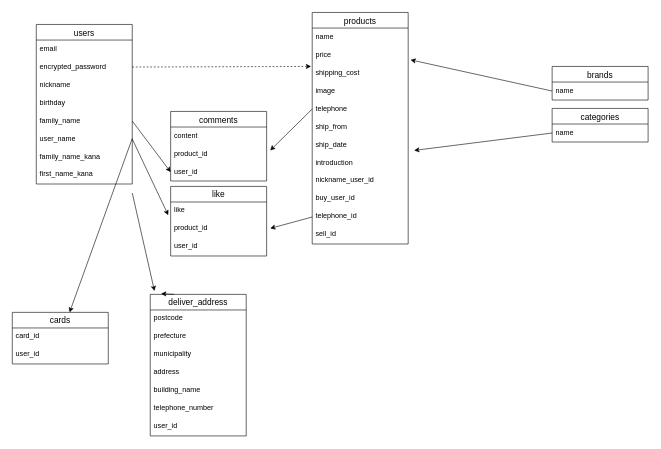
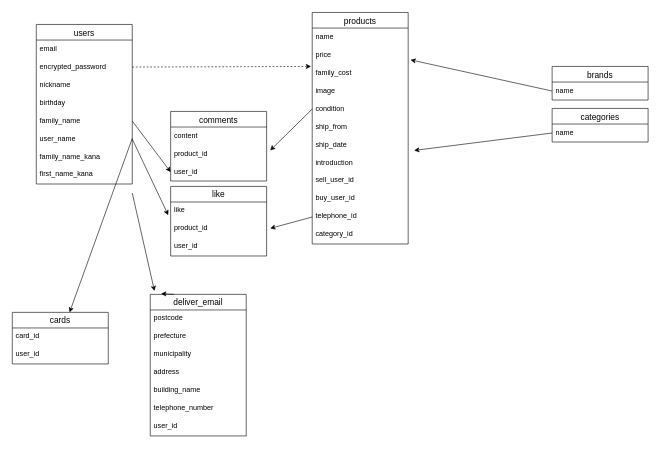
  <mxCell id="0" />
  <mxCell id="1" parent="0" />
  <mxCell id="2" value="" style="shape=table;startSize=0;container=1;collapsible=1;childLayout=tableLayout;fixedRows=1;rowLines=0;fontStyle=0;align=center;resizeLast=1;strokeColor=none;fillColor=none;collapsible=0;" parent="1" vertex="1"><mxGeometry x="140" y="166" width="180" height="30" as="geometry" /></mxCell>
  <mxCell id="3" value="" style="shape=tableRow;horizontal=0;startSize=0;swimlaneHead=0;swimlaneBody=0;fillColor=none;collapsible=0;dropTarget=0;points=[[0,0.5],[1,0.5]];portConstraint=eastwest;top=0;left=0;right=0;bottom=0;" parent="2" vertex="1"><mxGeometry width="180" height="30" as="geometry" /></mxCell>
  <mxCell id="4" value="" style="shape=partialRectangle;connectable=0;fillColor=none;top=0;left=0;bottom=0;right=0;editable=1;overflow=hidden;" parent="3" vertex="1"><mxGeometry width="30" height="30" as="geometry"><mxRectangle width="30" height="30" as="alternateBounds" /></mxGeometry></mxCell>
  <mxCell id="5" value="" style="shape=partialRectangle;connectable=0;fillColor=none;top=0;left=0;bottom=0;right=0;align=left;spacingLeft=6;overflow=hidden;" parent="3" vertex="1"><mxGeometry x="30" width="150" height="30" as="geometry"><mxRectangle width="150" height="30" as="alternateBounds" /></mxGeometry></mxCell>
  <mxCell id="6" value="users" style="swimlane;fontStyle=0;childLayout=stackLayout;horizontal=1;startSize=26;horizontalStack=0;resizeParent=1;resizeParentMax=0;resizeLast=0;collapsible=1;marginBottom=0;align=center;fontSize=14;" parent="1" vertex="1"><mxGeometry x="60" y="40" width="160" height="266" as="geometry" /></mxCell>
  <mxCell id="7" value="email" style="text;strokeColor=none;fillColor=none;spacingLeft=4;spacingRight=4;overflow=hidden;rotatable=0;points=[[0,0.5],[1,0.5]];portConstraint=eastwest;fontSize=12;" parent="6" vertex="1"><mxGeometry y="26" width="160" height="30" as="geometry" /></mxCell>
  <mxCell id="8" value="encrypted_password" style="text;strokeColor=none;fillColor=none;spacingLeft=4;spacingRight=4;overflow=hidden;rotatable=0;points=[[0,0.5],[1,0.5]];portConstraint=eastwest;fontSize=12;" parent="6" vertex="1"><mxGeometry y="56" width="160" height="30" as="geometry" /></mxCell>
  <mxCell id="9" value="nickname" style="text;strokeColor=none;fillColor=none;spacingLeft=4;spacingRight=4;overflow=hidden;rotatable=0;points=[[0,0.5],[1,0.5]];portConstraint=eastwest;fontSize=12;" parent="6" vertex="1"><mxGeometry y="86" width="160" height="30" as="geometry" /></mxCell>
  <mxCell id="10" value="birthday" style="text;strokeColor=none;fillColor=none;spacingLeft=4;spacingRight=4;overflow=hidden;rotatable=0;points=[[0,0.5],[1,0.5]];portConstraint=eastwest;fontSize=12;" parent="6" vertex="1"><mxGeometry y="116" width="160" height="30" as="geometry" /></mxCell>
  <mxCell id="11" value="family_name" style="text;strokeColor=none;fillColor=none;spacingLeft=4;spacingRight=4;overflow=hidden;rotatable=0;points=[[0,0.5],[1,0.5]];portConstraint=eastwest;fontSize=12;" parent="6" vertex="1"><mxGeometry y="146" width="160" height="30" as="geometry" /></mxCell>
  <mxCell id="12" value="user_name" style="text;strokeColor=none;fillColor=none;spacingLeft=4;spacingRight=4;overflow=hidden;rotatable=0;points=[[0,0.5],[1,0.5]];portConstraint=eastwest;fontSize=12;" parent="6" vertex="1"><mxGeometry y="176" width="160" height="30" as="geometry" /></mxCell>
  <mxCell id="13" value="family_name_kana" style="text;strokeColor=none;fillColor=none;spacingLeft=4;spacingRight=4;overflow=hidden;rotatable=0;points=[[0,0.5],[1,0.5]];portConstraint=eastwest;fontSize=12;" parent="6" vertex="1"><mxGeometry y="206" width="160" height="30" as="geometry" /></mxCell>
  <mxCell id="14" value="first_name_kana" style="text;strokeColor=none;fillColor=none;spacingLeft=4;spacingRight=4;overflow=hidden;rotatable=0;points=[[0,0.5],[1,0.5]];portConstraint=eastwest;fontSize=12;" parent="6" vertex="1"><mxGeometry y="236" width="160" height="30" as="geometry" /></mxCell>
  <mxCell id="15" value="products" style="swimlane;fontStyle=0;childLayout=stackLayout;horizontal=1;startSize=26;horizontalStack=0;resizeParent=1;resizeParentMax=0;resizeLast=0;collapsible=1;marginBottom=0;align=center;fontSize=14;" parent="1" vertex="1"><mxGeometry x="520" y="20" width="160" height="386" as="geometry" /></mxCell>
  <mxCell id="16" value="name" style="text;strokeColor=none;fillColor=none;spacingLeft=4;spacingRight=4;overflow=hidden;rotatable=0;points=[[0,0.5],[1,0.5]];portConstraint=eastwest;fontSize=12;" parent="15" vertex="1"><mxGeometry y="26" width="160" height="30" as="geometry" /></mxCell>
  <mxCell id="17" value="price" style="text;strokeColor=none;fillColor=none;spacingLeft=4;spacingRight=4;overflow=hidden;rotatable=0;points=[[0,0.5],[1,0.5]];portConstraint=eastwest;fontSize=12;" parent="15" vertex="1"><mxGeometry y="56" width="160" height="30" as="geometry" /></mxCell>
- <mxCell id="18" value="shipping_cost" style="text;strokeColor=none;fillColor=none;spacingLeft=4;spacingRight=4;overflow=hidden;rotatable=0;points=[[0,0.5],[1,0.5]];portConstraint=eastwest;fontSize=12;" parent="15" vertex="1"><mxGeometry y="86" width="160" height="30" as="geometry" /></mxCell>
+ <mxCell id="18" value="family_cost" style="text;strokeColor=none;fillColor=none;spacingLeft=4;spacingRight=4;overflow=hidden;rotatable=0;points=[[0,0.5],[1,0.5]];portConstraint=eastwest;fontSize=12;" parent="15" vertex="1"><mxGeometry y="86" width="160" height="30" as="geometry" /></mxCell>
  <mxCell id="19" value="image" style="text;strokeColor=none;fillColor=none;spacingLeft=4;spacingRight=4;overflow=hidden;rotatable=0;points=[[0,0.5],[1,0.5]];portConstraint=eastwest;fontSize=12;" parent="15" vertex="1"><mxGeometry y="116" width="160" height="30" as="geometry" /></mxCell>
- <mxCell id="20" value="telephone" style="text;strokeColor=none;fillColor=none;spacingLeft=4;spacingRight=4;overflow=hidden;rotatable=0;points=[[0,0.5],[1,0.5]];portConstraint=eastwest;fontSize=12;" parent="15" vertex="1"><mxGeometry y="146" width="160" height="30" as="geometry" /></mxCell>
+ <mxCell id="20" value="condition" style="text;strokeColor=none;fillColor=none;spacingLeft=4;spacingRight=4;overflow=hidden;rotatable=0;points=[[0,0.5],[1,0.5]];portConstraint=eastwest;fontSize=12;" parent="15" vertex="1"><mxGeometry y="146" width="160" height="30" as="geometry" /></mxCell>
  <mxCell id="21" value="ship_from" style="text;strokeColor=none;fillColor=none;spacingLeft=4;spacingRight=4;overflow=hidden;rotatable=0;points=[[0,0.5],[1,0.5]];portConstraint=eastwest;fontSize=12;" parent="15" vertex="1"><mxGeometry y="176" width="160" height="30" as="geometry" /></mxCell>
  <mxCell id="22" value="ship_date" style="text;strokeColor=none;fillColor=none;spacingLeft=4;spacingRight=4;overflow=hidden;rotatable=0;points=[[0,0.5],[1,0.5]];portConstraint=eastwest;fontSize=12;" parent="15" vertex="1"><mxGeometry y="206" width="160" height="30" as="geometry" /></mxCell>
  <mxCell id="23" value="introduction" style="text;strokeColor=none;fillColor=none;spacingLeft=4;spacingRight=4;overflow=hidden;rotatable=0;points=[[0,0.5],[1,0.5]];portConstraint=eastwest;fontSize=12;" parent="15" vertex="1"><mxGeometry y="236" width="160" height="30" as="geometry" /></mxCell>
- <mxCell id="24" value="nickname_user_id" style="text;strokeColor=none;fillColor=none;spacingLeft=4;spacingRight=4;overflow=hidden;rotatable=0;points=[[0,0.5],[1,0.5]];portConstraint=eastwest;fontSize=12;" parent="15" vertex="1"><mxGeometry y="266" width="160" height="30" as="geometry" /></mxCell>
+ <mxCell id="24" value="sell_user_id" style="text;strokeColor=none;fillColor=none;spacingLeft=4;spacingRight=4;overflow=hidden;rotatable=0;points=[[0,0.5],[1,0.5]];portConstraint=eastwest;fontSize=12;" parent="15" vertex="1"><mxGeometry y="266" width="160" height="30" as="geometry" /></mxCell>
  <mxCell id="25" value="buy_user_id" style="text;strokeColor=none;fillColor=none;spacingLeft=4;spacingRight=4;overflow=hidden;rotatable=0;points=[[0,0.5],[1,0.5]];portConstraint=eastwest;fontSize=12;" vertex="1" parent="15"><mxGeometry y="296" width="160" height="30" as="geometry" /></mxCell>
  <mxCell id="26" value="telephone_id" style="text;strokeColor=none;fillColor=none;spacingLeft=4;spacingRight=4;overflow=hidden;rotatable=0;points=[[0,0.5],[1,0.5]];portConstraint=eastwest;fontSize=12;" parent="15" vertex="1"><mxGeometry y="326" width="160" height="30" as="geometry" /></mxCell>
- <mxCell id="27" value="sell_id" style="text;strokeColor=none;fillColor=none;spacingLeft=4;spacingRight=4;overflow=hidden;rotatable=0;points=[[0,0.5],[1,0.5]];portConstraint=eastwest;fontSize=12;" parent="15" vertex="1"><mxGeometry y="356" width="160" height="30" as="geometry" /></mxCell>
+ <mxCell id="27" value="category_id" style="text;strokeColor=none;fillColor=none;spacingLeft=4;spacingRight=4;overflow=hidden;rotatable=0;points=[[0,0.5],[1,0.5]];portConstraint=eastwest;fontSize=12;" parent="15" vertex="1"><mxGeometry y="356" width="160" height="30" as="geometry" /></mxCell>
  <mxCell id="28" value="comments" style="swimlane;fontStyle=0;childLayout=stackLayout;horizontal=1;startSize=26;horizontalStack=0;resizeParent=1;resizeParentMax=0;resizeLast=0;collapsible=1;marginBottom=0;align=center;fontSize=14;" parent="1" vertex="1"><mxGeometry x="284" y="185" width="160" height="116" as="geometry" /></mxCell>
  <mxCell id="29" value="content" style="text;strokeColor=none;fillColor=none;spacingLeft=4;spacingRight=4;overflow=hidden;rotatable=0;points=[[0,0.5],[1,0.5]];portConstraint=eastwest;fontSize=12;" parent="28" vertex="1"><mxGeometry y="26" width="160" height="30" as="geometry" /></mxCell>
  <mxCell id="30" value="product_id" style="text;strokeColor=none;fillColor=none;spacingLeft=4;spacingRight=4;overflow=hidden;rotatable=0;points=[[0,0.5],[1,0.5]];portConstraint=eastwest;fontSize=12;" parent="28" vertex="1"><mxGeometry y="56" width="160" height="30" as="geometry" /></mxCell>
  <mxCell id="31" value="user_id" style="text;strokeColor=none;fillColor=none;spacingLeft=4;spacingRight=4;overflow=hidden;rotatable=0;points=[[0,0.5],[1,0.5]];portConstraint=eastwest;fontSize=12;" parent="28" vertex="1"><mxGeometry y="86" width="160" height="30" as="geometry" /></mxCell>
  <mxCell id="32" value="brands" style="swimlane;fontStyle=0;childLayout=stackLayout;horizontal=1;startSize=26;horizontalStack=0;resizeParent=1;resizeParentMax=0;resizeLast=0;collapsible=1;marginBottom=0;align=center;fontSize=14;" parent="1" vertex="1"><mxGeometry x="920" y="110" width="160" height="56" as="geometry" /></mxCell>
  <mxCell id="33" value="name" style="text;strokeColor=none;fillColor=none;spacingLeft=4;spacingRight=4;overflow=hidden;rotatable=0;points=[[0,0.5],[1,0.5]];portConstraint=eastwest;fontSize=12;" parent="32" vertex="1"><mxGeometry y="26" width="160" height="30" as="geometry" /></mxCell>
  <mxCell id="34" value="like" style="swimlane;fontStyle=0;childLayout=stackLayout;horizontal=1;startSize=26;horizontalStack=0;resizeParent=1;resizeParentMax=0;resizeLast=0;collapsible=1;marginBottom=0;align=center;fontSize=14;" parent="1" vertex="1"><mxGeometry x="284" y="310" width="160" height="116" as="geometry" /></mxCell>
  <mxCell id="35" value="like" style="text;strokeColor=none;fillColor=none;spacingLeft=4;spacingRight=4;overflow=hidden;rotatable=0;points=[[0,0.5],[1,0.5]];portConstraint=eastwest;fontSize=12;" parent="34" vertex="1"><mxGeometry y="26" width="160" height="30" as="geometry" /></mxCell>
  <mxCell id="36" value="product_id" style="text;strokeColor=none;fillColor=none;spacingLeft=4;spacingRight=4;overflow=hidden;rotatable=0;points=[[0,0.5],[1,0.5]];portConstraint=eastwest;fontSize=12;" parent="34" vertex="1"><mxGeometry y="56" width="160" height="30" as="geometry" /></mxCell>
  <mxCell id="37" value="user_id" style="text;strokeColor=none;fillColor=none;spacingLeft=4;spacingRight=4;overflow=hidden;rotatable=0;points=[[0,0.5],[1,0.5]];portConstraint=eastwest;fontSize=12;" parent="34" vertex="1"><mxGeometry y="86" width="160" height="30" as="geometry" /></mxCell>
  <mxCell id="38" value="categories" style="swimlane;fontStyle=0;childLayout=stackLayout;horizontal=1;startSize=26;horizontalStack=0;resizeParent=1;resizeParentMax=0;resizeLast=0;collapsible=1;marginBottom=0;align=center;fontSize=14;" parent="1" vertex="1"><mxGeometry x="920" y="180" width="160" height="56" as="geometry" /></mxCell>
  <mxCell id="39" value="name" style="text;strokeColor=none;fillColor=none;spacingLeft=4;spacingRight=4;overflow=hidden;rotatable=0;points=[[0,0.5],[1,0.5]];portConstraint=eastwest;fontSize=12;" parent="38" vertex="1"><mxGeometry y="26" width="160" height="30" as="geometry" /></mxCell>
- <mxCell id="40" value="deliver_address" style="swimlane;fontStyle=0;childLayout=stackLayout;horizontal=1;startSize=26;horizontalStack=0;resizeParent=1;resizeParentMax=0;resizeLast=0;collapsible=1;marginBottom=0;align=center;fontSize=14;" parent="1" vertex="1"><mxGeometry x="250" y="490" width="160" height="236" as="geometry" /></mxCell>
+ <mxCell id="40" value="deliver_email" style="swimlane;fontStyle=0;childLayout=stackLayout;horizontal=1;startSize=26;horizontalStack=0;resizeParent=1;resizeParentMax=0;resizeLast=0;collapsible=1;marginBottom=0;align=center;fontSize=14;" parent="1" vertex="1"><mxGeometry x="250" y="490" width="160" height="236" as="geometry" /></mxCell>
  <mxCell id="41" value="postcode" style="text;strokeColor=none;fillColor=none;spacingLeft=4;spacingRight=4;overflow=hidden;rotatable=0;points=[[0,0.5],[1,0.5]];portConstraint=eastwest;fontSize=12;" parent="40" vertex="1"><mxGeometry y="26" width="160" height="30" as="geometry" /></mxCell>
  <mxCell id="42" value="prefecture" style="text;strokeColor=none;fillColor=none;spacingLeft=4;spacingRight=4;overflow=hidden;rotatable=0;points=[[0,0.5],[1,0.5]];portConstraint=eastwest;fontSize=12;" parent="40" vertex="1"><mxGeometry y="56" width="160" height="30" as="geometry" /></mxCell>
  <mxCell id="43" value="municipality" style="text;strokeColor=none;fillColor=none;spacingLeft=4;spacingRight=4;overflow=hidden;rotatable=0;points=[[0,0.5],[1,0.5]];portConstraint=eastwest;fontSize=12;" parent="40" vertex="1"><mxGeometry y="86" width="160" height="30" as="geometry" /></mxCell>
  <mxCell id="44" value="address" style="text;strokeColor=none;fillColor=none;spacingLeft=4;spacingRight=4;overflow=hidden;rotatable=0;points=[[0,0.5],[1,0.5]];portConstraint=eastwest;fontSize=12;" parent="40" vertex="1"><mxGeometry y="116" width="160" height="30" as="geometry" /></mxCell>
  <mxCell id="45" value="building_name" style="text;strokeColor=none;fillColor=none;spacingLeft=4;spacingRight=4;overflow=hidden;rotatable=0;points=[[0,0.5],[1,0.5]];portConstraint=eastwest;fontSize=12;" parent="40" vertex="1"><mxGeometry y="146" width="160" height="30" as="geometry" /></mxCell>
  <mxCell id="46" value="telephone_number" style="text;strokeColor=none;fillColor=none;spacingLeft=4;spacingRight=4;overflow=hidden;rotatable=0;points=[[0,0.5],[1,0.5]];portConstraint=eastwest;fontSize=12;" parent="40" vertex="1"><mxGeometry y="176" width="160" height="30" as="geometry" /></mxCell>
  <mxCell id="47" value="user_id" style="text;strokeColor=none;fillColor=none;spacingLeft=4;spacingRight=4;overflow=hidden;rotatable=0;points=[[0,0.5],[1,0.5]];portConstraint=eastwest;fontSize=12;" vertex="1" parent="40"><mxGeometry y="206" width="160" height="30" as="geometry" /></mxCell>
  <mxCell id="48" value="cards" style="swimlane;fontStyle=0;childLayout=stackLayout;horizontal=1;startSize=26;horizontalStack=0;resizeParent=1;resizeParentMax=0;resizeLast=0;collapsible=1;marginBottom=0;align=center;fontSize=14;" parent="1" vertex="1"><mxGeometry x="20" y="520" width="160" height="86" as="geometry" /></mxCell>
  <mxCell id="49" value="card_id" style="text;strokeColor=none;fillColor=none;spacingLeft=4;spacingRight=4;overflow=hidden;rotatable=0;points=[[0,0.5],[1,0.5]];portConstraint=eastwest;fontSize=12;" parent="48" vertex="1"><mxGeometry y="26" width="160" height="30" as="geometry" /></mxCell>
  <mxCell id="50" value="user_id" style="text;strokeColor=none;fillColor=none;spacingLeft=4;spacingRight=4;overflow=hidden;rotatable=0;points=[[0,0.5],[1,0.5]];portConstraint=eastwest;fontSize=12;" parent="48" vertex="1"><mxGeometry y="56" width="160" height="30" as="geometry" /></mxCell>
  <mxCell id="51" style="html=1;exitX=1;exitY=0.5;exitDx=0;exitDy=0;entryX=0;entryY=0.5;entryDx=0;entryDy=0;" parent="1" source="11" target="31" edge="1"><mxGeometry relative="1" as="geometry" /></mxCell>
  <mxCell id="52" style="edgeStyle=none;html=1;exitX=1;exitY=0.5;exitDx=0;exitDy=0;entryX=-0.025;entryY=0.733;entryDx=0;entryDy=0;entryPerimeter=0;" parent="1" source="12" target="35" edge="1"><mxGeometry relative="1" as="geometry" /></mxCell>
  <mxCell id="53" style="edgeStyle=none;html=1;exitX=1;exitY=0.5;exitDx=0;exitDy=0;entryX=-0.012;entryY=0.133;entryDx=0;entryDy=0;entryPerimeter=0;dashed=1;" parent="1" source="8" target="18" edge="1"><mxGeometry relative="1" as="geometry" /></mxCell>
  <mxCell id="54" style="edgeStyle=none;html=1;exitX=0;exitY=0.5;exitDx=0;exitDy=0;" parent="1" edge="1"><mxGeometry relative="1" as="geometry"><mxPoint x="450" y="250" as="targetPoint" /><mxPoint x="520" y="181" as="sourcePoint" /></mxGeometry></mxCell>
  <mxCell id="55" style="edgeStyle=none;html=1;exitX=0;exitY=0.5;exitDx=0;exitDy=0;" parent="1" source="26" edge="1"><mxGeometry relative="1" as="geometry"><mxPoint x="450" y="380" as="targetPoint" /></mxGeometry></mxCell>
  <mxCell id="56" style="edgeStyle=none;html=1;exitX=0.25;exitY=0;exitDx=0;exitDy=0;entryX=0.113;entryY=-0.005;entryDx=0;entryDy=0;entryPerimeter=0;" parent="1" source="40" target="40" edge="1"><mxGeometry relative="1" as="geometry" /></mxCell>
  <mxCell id="57" style="edgeStyle=none;html=1;" parent="1" target="48" edge="1"><mxGeometry relative="1" as="geometry"><mxPoint x="220" y="230" as="sourcePoint" /></mxGeometry></mxCell>
  <mxCell id="58" style="edgeStyle=none;html=1;exitX=1;exitY=0.5;exitDx=0;exitDy=0;entryX=0.044;entryY=-0.024;entryDx=0;entryDy=0;entryPerimeter=0;" parent="1" target="40" edge="1"><mxGeometry relative="1" as="geometry"><mxPoint x="220" y="321" as="sourcePoint" /></mxGeometry></mxCell>
  <mxCell id="59" style="edgeStyle=none;html=1;exitX=0;exitY=0.5;exitDx=0;exitDy=0;entryX=1.025;entryY=0.767;entryDx=0;entryDy=0;entryPerimeter=0;" parent="1" source="33" target="17" edge="1"><mxGeometry relative="1" as="geometry" /></mxCell>
  <mxCell id="60" style="edgeStyle=none;html=1;exitX=0;exitY=0.5;exitDx=0;exitDy=0;" parent="1" source="39" edge="1"><mxGeometry relative="1" as="geometry"><mxPoint x="690" y="250" as="targetPoint" /></mxGeometry></mxCell>
